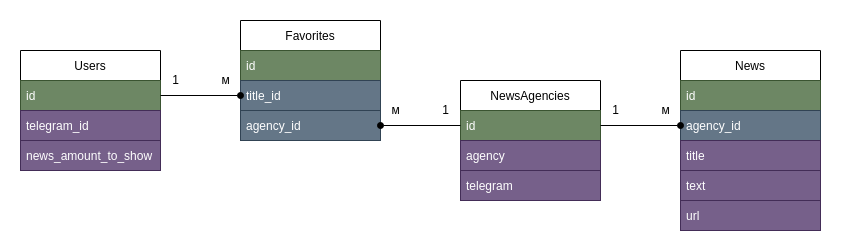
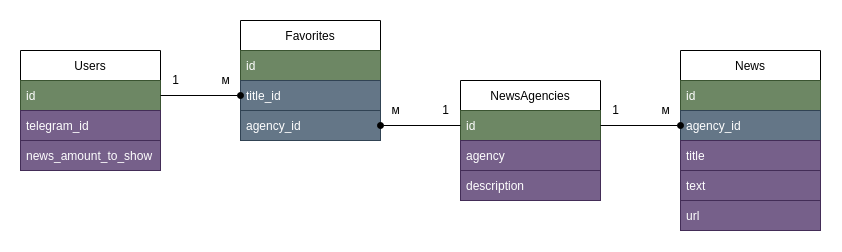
  <mxCell id="0" />
  <mxCell id="1" parent="0" />
  <mxCell id="2" value="Users" style="swimlane;fontStyle=0;childLayout=stackLayout;horizontal=1;startSize=30;horizontalStack=0;resizeParent=1;resizeParentMax=0;resizeLast=0;collapsible=1;marginBottom=0;" parent="1" vertex="1"><mxGeometry x="20" y="50" width="140" height="120" as="geometry" /></mxCell>
  <mxCell id="3" value="id" style="text;strokeColor=#3A5431;fillColor=#6d8764;align=left;verticalAlign=middle;spacingLeft=4;spacingRight=4;overflow=hidden;points=[[0,0.5],[1,0.5]];portConstraint=eastwest;rotatable=0;fontColor=#ffffff;" parent="2" vertex="1"><mxGeometry y="30" width="140" height="30" as="geometry" /></mxCell>
  <mxCell id="4" value="telegram_id" style="text;strokeColor=#432D57;fillColor=#76608a;align=left;verticalAlign=middle;spacingLeft=4;spacingRight=4;overflow=hidden;points=[[0,0.5],[1,0.5]];portConstraint=eastwest;rotatable=0;fontColor=#ffffff;" parent="2" vertex="1"><mxGeometry y="60" width="140" height="30" as="geometry" /></mxCell>
  <mxCell id="5" value="news_amount_to_show" style="text;strokeColor=#432D57;fillColor=#76608a;align=left;verticalAlign=middle;spacingLeft=4;spacingRight=4;overflow=hidden;points=[[0,0.5],[1,0.5]];portConstraint=eastwest;rotatable=0;fontColor=#ffffff;" parent="2" vertex="1"><mxGeometry y="90" width="140" height="30" as="geometry" /></mxCell>
  <mxCell id="6" value="NewsAgencies" style="swimlane;fontStyle=0;childLayout=stackLayout;horizontal=1;startSize=30;horizontalStack=0;resizeParent=1;resizeParentMax=0;resizeLast=0;collapsible=1;marginBottom=0;" parent="1" vertex="1"><mxGeometry x="460" y="80" width="140" height="120" as="geometry" /></mxCell>
  <mxCell id="7" value="id" style="text;strokeColor=#3A5431;fillColor=#6d8764;align=left;verticalAlign=middle;spacingLeft=4;spacingRight=4;overflow=hidden;points=[[0,0.5],[1,0.5]];portConstraint=eastwest;rotatable=0;fontColor=#ffffff;" parent="6" vertex="1"><mxGeometry y="30" width="140" height="30" as="geometry" /></mxCell>
  <mxCell id="8" value="agency" style="text;strokeColor=#432D57;fillColor=#76608a;align=left;verticalAlign=middle;spacingLeft=4;spacingRight=4;overflow=hidden;points=[[0,0.5],[1,0.5]];portConstraint=eastwest;rotatable=0;fontColor=#ffffff;" parent="6" vertex="1"><mxGeometry y="60" width="140" height="30" as="geometry" /></mxCell>
- <mxCell id="9" value="telegram" style="text;strokeColor=#432D57;fillColor=#76608a;align=left;verticalAlign=middle;spacingLeft=4;spacingRight=4;overflow=hidden;points=[[0,0.5],[1,0.5]];portConstraint=eastwest;rotatable=0;fontColor=#ffffff;" parent="6" vertex="1"><mxGeometry y="90" width="140" height="30" as="geometry" /></mxCell>
+ <mxCell id="9" value="description" style="text;strokeColor=#432D57;fillColor=#76608a;align=left;verticalAlign=middle;spacingLeft=4;spacingRight=4;overflow=hidden;points=[[0,0.5],[1,0.5]];portConstraint=eastwest;rotatable=0;fontColor=#ffffff;" parent="6" vertex="1"><mxGeometry y="90" width="140" height="30" as="geometry" /></mxCell>
  <mxCell id="10" value="Favorites" style="swimlane;fontStyle=0;childLayout=stackLayout;horizontal=1;startSize=30;horizontalStack=0;resizeParent=1;resizeParentMax=0;resizeLast=0;collapsible=1;marginBottom=0;" parent="1" vertex="1"><mxGeometry x="240" y="20" width="140" height="120" as="geometry" /></mxCell>
  <mxCell id="11" value="id" style="text;strokeColor=#3A5431;fillColor=#6d8764;align=left;verticalAlign=middle;spacingLeft=4;spacingRight=4;overflow=hidden;points=[[0,0.5],[1,0.5]];portConstraint=eastwest;rotatable=0;fontColor=#ffffff;" parent="10" vertex="1"><mxGeometry y="30" width="140" height="30" as="geometry" /></mxCell>
  <mxCell id="12" value="title_id" style="text;strokeColor=#314354;fillColor=#647687;align=left;verticalAlign=middle;spacingLeft=4;spacingRight=4;overflow=hidden;points=[[0,0.5],[1,0.5]];portConstraint=eastwest;rotatable=0;fontColor=#ffffff;" parent="10" vertex="1"><mxGeometry y="60" width="140" height="30" as="geometry" /></mxCell>
  <mxCell id="13" value="agency_id" style="text;strokeColor=#314354;fillColor=#647687;align=left;verticalAlign=middle;spacingLeft=4;spacingRight=4;overflow=hidden;points=[[0,0.5],[1,0.5]];portConstraint=eastwest;rotatable=0;fontColor=#ffffff;" parent="10" vertex="1"><mxGeometry y="90" width="140" height="30" as="geometry" /></mxCell>
  <mxCell id="14" value="News" style="swimlane;fontStyle=0;childLayout=stackLayout;horizontal=1;startSize=30;horizontalStack=0;resizeParent=1;resizeParentMax=0;resizeLast=0;collapsible=1;marginBottom=0;" parent="1" vertex="1"><mxGeometry x="680" y="50" width="140" height="180" as="geometry" /></mxCell>
  <mxCell id="15" value="id" style="text;strokeColor=#3A5431;fillColor=#6d8764;align=left;verticalAlign=middle;spacingLeft=4;spacingRight=4;overflow=hidden;points=[[0,0.5],[1,0.5]];portConstraint=eastwest;rotatable=0;fontColor=#ffffff;" parent="14" vertex="1"><mxGeometry y="30" width="140" height="30" as="geometry" /></mxCell>
  <mxCell id="16" value="agency_id" style="text;strokeColor=#314354;fillColor=#647687;align=left;verticalAlign=middle;spacingLeft=4;spacingRight=4;overflow=hidden;points=[[0,0.5],[1,0.5]];portConstraint=eastwest;rotatable=0;fontColor=#ffffff;" parent="14" vertex="1"><mxGeometry y="60" width="140" height="30" as="geometry" /></mxCell>
  <mxCell id="17" value="title" style="text;strokeColor=#432D57;fillColor=#76608a;align=left;verticalAlign=middle;spacingLeft=4;spacingRight=4;overflow=hidden;points=[[0,0.5],[1,0.5]];portConstraint=eastwest;rotatable=0;fontColor=#ffffff;" parent="14" vertex="1"><mxGeometry y="90" width="140" height="30" as="geometry" /></mxCell>
  <mxCell id="18" value="text" style="text;strokeColor=#432D57;fillColor=#76608a;align=left;verticalAlign=middle;spacingLeft=4;spacingRight=4;overflow=hidden;points=[[0,0.5],[1,0.5]];portConstraint=eastwest;rotatable=0;fontColor=#ffffff;" parent="14" vertex="1"><mxGeometry y="120" width="140" height="30" as="geometry" /></mxCell>
  <mxCell id="19" value="url" style="text;strokeColor=#432D57;fillColor=#76608a;align=left;verticalAlign=middle;spacingLeft=4;spacingRight=4;overflow=hidden;points=[[0,0.5],[1,0.5]];portConstraint=eastwest;rotatable=0;fontColor=#ffffff;" parent="14" vertex="1"><mxGeometry y="150" width="140" height="30" as="geometry" /></mxCell>
  <mxCell id="20" style="edgeStyle=orthogonalEdgeStyle;rounded=0;orthogonalLoop=1;jettySize=auto;html=1;exitX=1;exitY=0.5;exitDx=0;exitDy=0;entryX=0;entryY=0.5;entryDx=0;entryDy=0;endArrow=oval;endFill=1;" parent="1" source="3" target="12" edge="1"><mxGeometry relative="1" as="geometry" /></mxCell>
  <mxCell id="21" style="edgeStyle=orthogonalEdgeStyle;rounded=0;orthogonalLoop=1;jettySize=auto;html=1;entryX=1;entryY=0.5;entryDx=0;entryDy=0;endArrow=oval;endFill=1;" parent="1" source="7" target="13" edge="1"><mxGeometry relative="1" as="geometry" /></mxCell>
  <mxCell id="22" style="edgeStyle=orthogonalEdgeStyle;rounded=0;orthogonalLoop=1;jettySize=auto;html=1;exitX=1;exitY=0.5;exitDx=0;exitDy=0;entryX=0;entryY=0.5;entryDx=0;entryDy=0;endArrow=oval;endFill=1;" parent="1" source="7" target="16" edge="1"><mxGeometry relative="1" as="geometry" /></mxCell>
  <mxCell id="23" value="1" style="text;html=1;align=center;verticalAlign=middle;resizable=0;points=[];autosize=1;strokeColor=none;fillColor=none;" parent="1" vertex="1"><mxGeometry x="160" y="65" width="30" height="30" as="geometry" /></mxCell>
  <mxCell id="24" value="1" style="text;html=1;align=center;verticalAlign=middle;resizable=0;points=[];autosize=1;strokeColor=none;fillColor=none;" parent="1" vertex="1"><mxGeometry x="430" y="95" width="30" height="30" as="geometry" /></mxCell>
  <mxCell id="25" value="1" style="text;html=1;align=center;verticalAlign=middle;resizable=0;points=[];autosize=1;strokeColor=none;fillColor=none;" parent="1" vertex="1"><mxGeometry x="600" y="95" width="30" height="30" as="geometry" /></mxCell>
  <mxCell id="26" value="м" style="text;html=1;align=center;verticalAlign=middle;resizable=0;points=[];autosize=1;strokeColor=none;fillColor=none;" parent="1" vertex="1"><mxGeometry x="210" y="65" width="30" height="30" as="geometry" /></mxCell>
  <mxCell id="27" value="м" style="text;html=1;align=center;verticalAlign=middle;resizable=0;points=[];autosize=1;strokeColor=none;fillColor=none;" parent="1" vertex="1"><mxGeometry x="380" y="95" width="30" height="30" as="geometry" /></mxCell>
  <mxCell id="28" value="м" style="text;html=1;align=center;verticalAlign=middle;resizable=0;points=[];autosize=1;strokeColor=none;fillColor=none;" parent="1" vertex="1"><mxGeometry x="650" y="95" width="30" height="30" as="geometry" /></mxCell>
